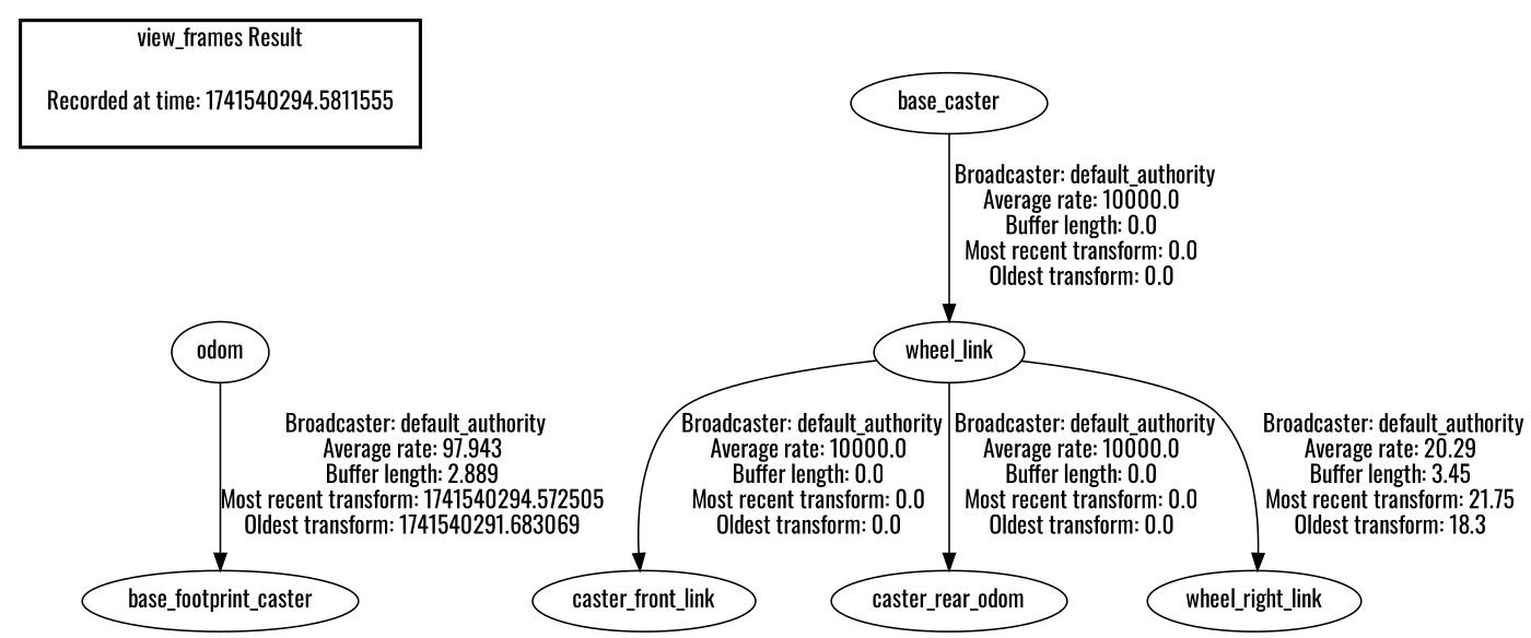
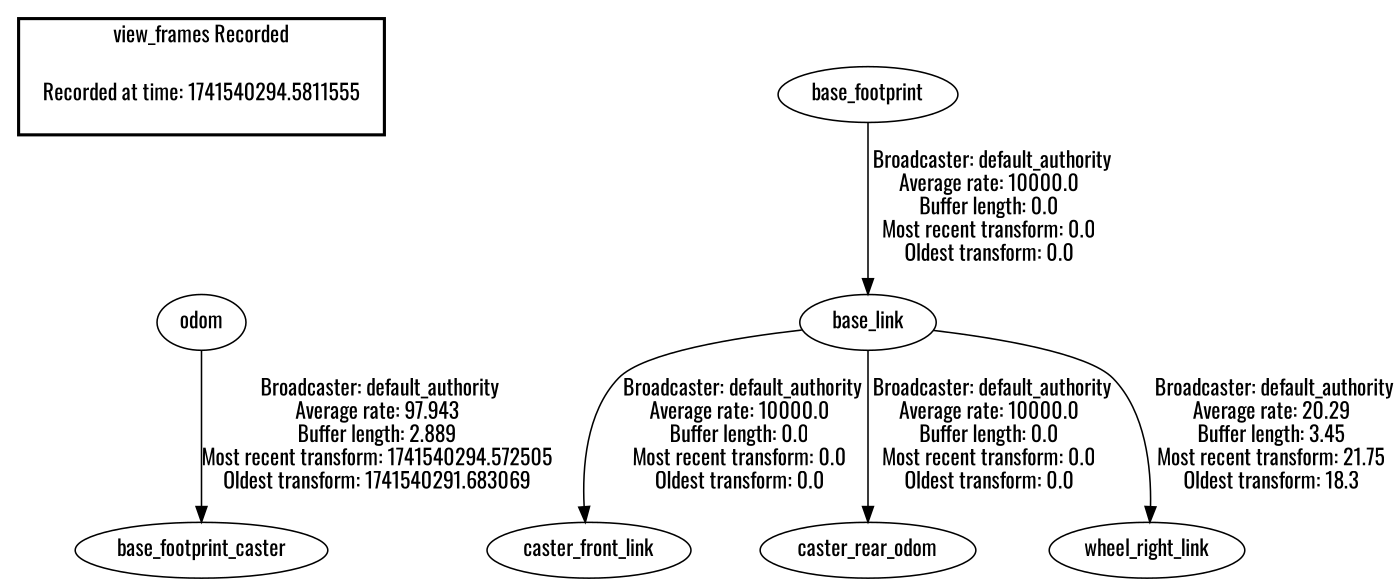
  digraph {
    fontname=Oswald
    node [fontname=Oswald]
    edge [fontname=Oswald]
    "Recorded at time: 1741540294.5811555" [shape=plaintext]
    odom
    n3 [label=base_footprint_caster]
-   base_footprint [label=base_caster]
-   base_link [label=wheel_link]
+   base_footprint
+   base_link
    caster_front_link
    n7 [label=caster_rear_odom]
    wheel_right_link
    subgraph cluster_1 {
      color=black
-     label="view_frames Result"
+     label="view_frames Recorded"
      style=bold
      "Recorded at time: 1741540294.5811555"
    }
    "Recorded at time: 1741540294.5811555" -> odom [style=invis]
    odom -> n3 [label=" Broadcaster: default_authority\nAverage rate: 97.943\nBuffer length: 2.889\nMost recent transform: 1741540294.572505\nOldest transform: 1741540291.683069\n"]
    base_footprint -> base_link [label=" Broadcaster: default_authority\nAverage rate: 10000.0\nBuffer length: 0.0\nMost recent transform: 0.0\nOldest transform: 0.0\n"]
    base_link -> caster_front_link [label=" Broadcaster: default_authority\nAverage rate: 10000.0\nBuffer length: 0.0\nMost recent transform: 0.0\nOldest transform: 0.0\n"]
    base_link -> n7 [label=" Broadcaster: default_authority\nAverage rate: 10000.0\nBuffer length: 0.0\nMost recent transform: 0.0\nOldest transform: 0.0\n"]
    base_link -> wheel_right_link [label=" Broadcaster: default_authority\nAverage rate: 20.29\nBuffer length: 3.45\nMost recent transform: 21.75\nOldest transform: 18.3\n"]
  }
